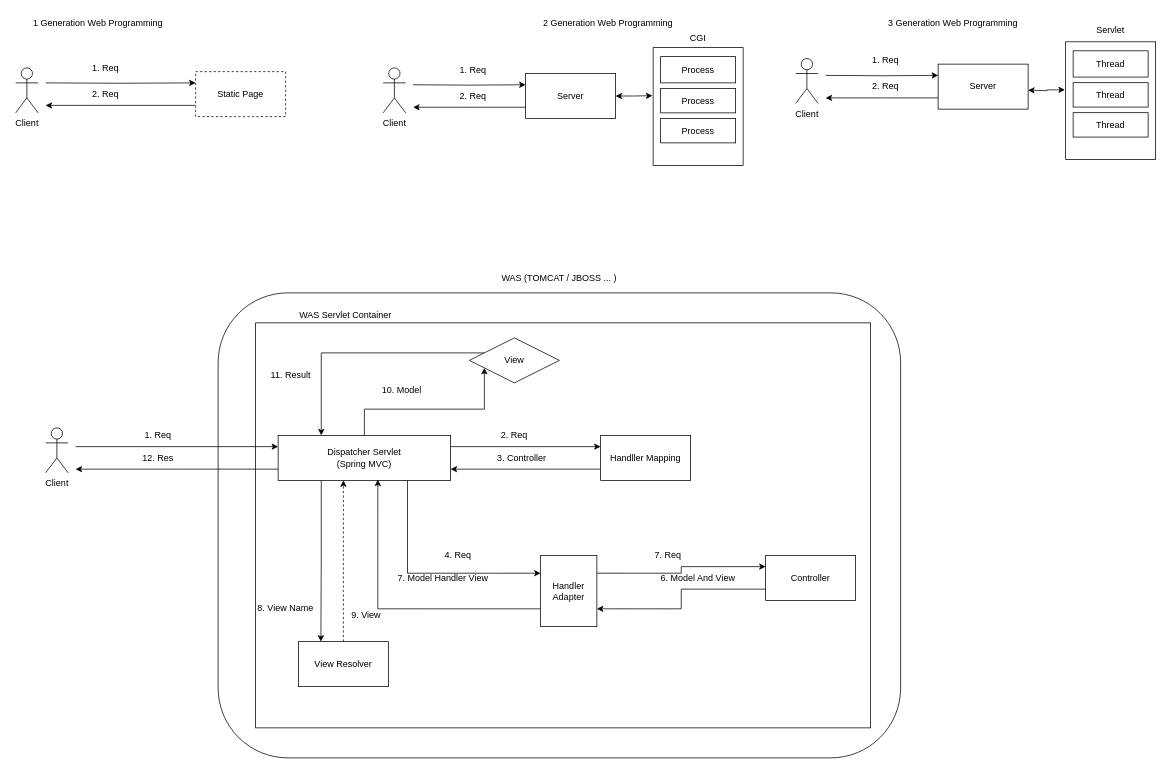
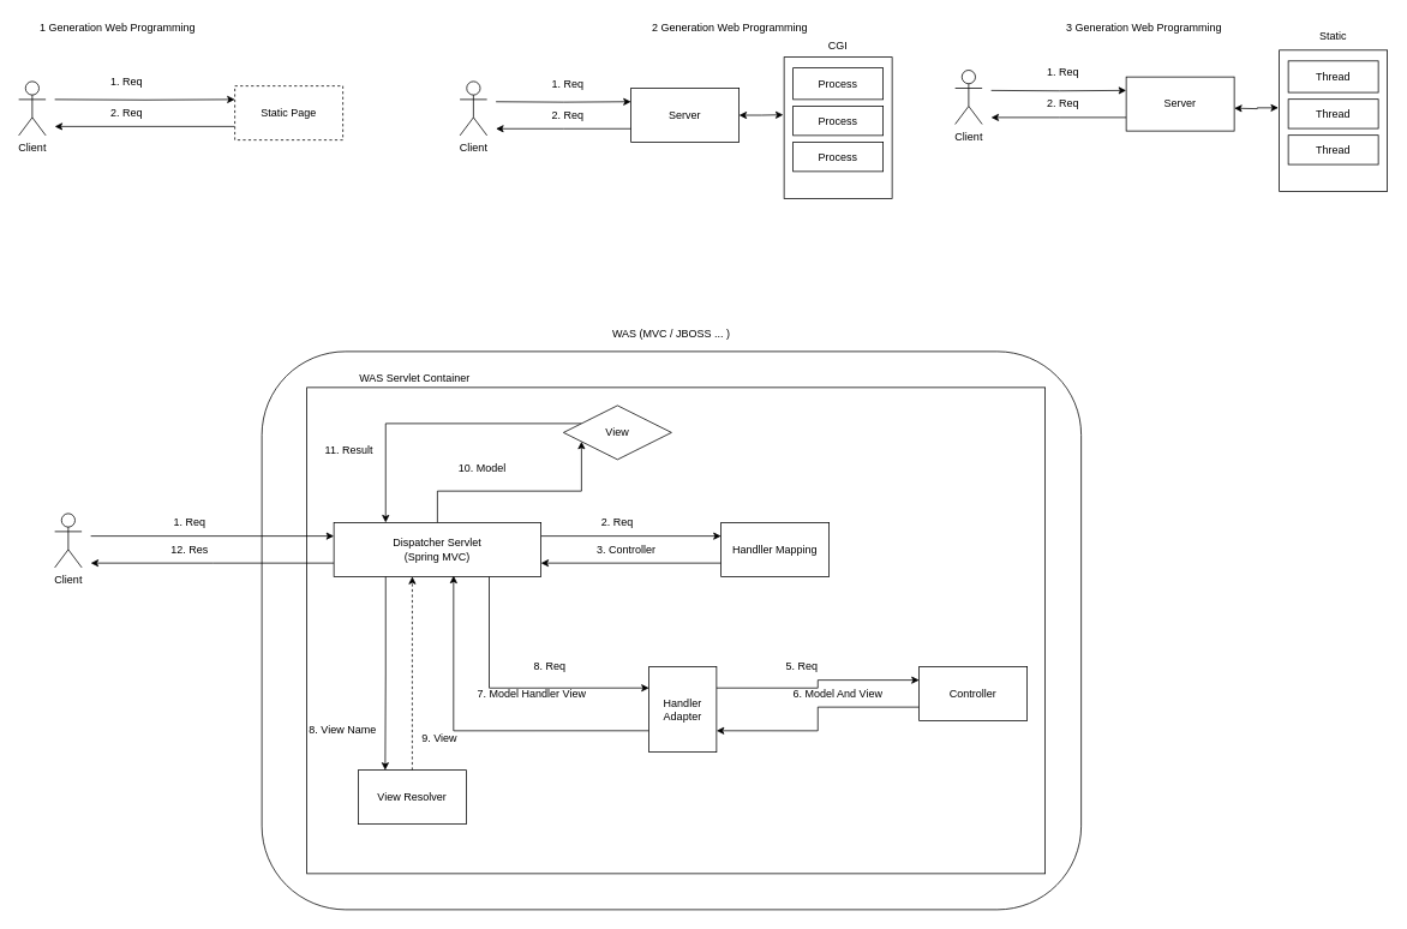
  <mxCell id="0" />
  <mxCell id="1" parent="0" />
  <mxCell id="2" value="" style="rounded=1;whiteSpace=wrap;html=1;" vertex="1" parent="1"><mxGeometry x="290" y="390" width="910" height="620" as="geometry" /></mxCell>
- <mxCell id="3" value="WAS (TOMCAT / JBOSS ... )" style="text;html=1;strokeColor=none;fillColor=none;align=center;verticalAlign=middle;whiteSpace=wrap;rounded=0;" vertex="1" parent="1"><mxGeometry x="560" y="360" width="370" height="20" as="geometry" /></mxCell>
+ <mxCell id="3" value="WAS (MVC / JBOSS ... )" style="text;html=1;strokeColor=none;fillColor=none;align=center;verticalAlign=middle;whiteSpace=wrap;rounded=0;" vertex="1" parent="1"><mxGeometry x="560" y="360" width="370" height="20" as="geometry" /></mxCell>
  <mxCell id="4" value="" style="rounded=0;whiteSpace=wrap;html=1;" vertex="1" parent="1"><mxGeometry x="340" y="430" width="820" height="540" as="geometry" /></mxCell>
  <mxCell id="5" value="WAS Servlet Container" style="text;html=1;strokeColor=none;fillColor=none;align=center;verticalAlign=middle;whiteSpace=wrap;rounded=0;" vertex="1" parent="1"><mxGeometry x="360" y="410" width="200" height="20" as="geometry" /></mxCell>
  <mxCell id="6" style="edgeStyle=orthogonalEdgeStyle;rounded=0;orthogonalLoop=1;jettySize=auto;html=1;exitX=0;exitY=0.75;exitDx=0;exitDy=0;" edge="1" parent="1" source="11"><mxGeometry relative="1" as="geometry"><mxPoint x="100" y="625" as="targetPoint" /></mxGeometry></mxCell>
  <mxCell id="7" style="edgeStyle=orthogonalEdgeStyle;rounded=0;orthogonalLoop=1;jettySize=auto;html=1;exitX=1;exitY=0.25;exitDx=0;exitDy=0;entryX=0;entryY=0.25;entryDx=0;entryDy=0;" edge="1" parent="1" source="11" target="18"><mxGeometry relative="1" as="geometry" /></mxCell>
  <mxCell id="8" style="edgeStyle=orthogonalEdgeStyle;rounded=0;orthogonalLoop=1;jettySize=auto;html=1;exitX=0.75;exitY=1;exitDx=0;exitDy=0;entryX=0;entryY=0.25;entryDx=0;entryDy=0;" edge="1" parent="1" source="11" target="24"><mxGeometry relative="1" as="geometry" /></mxCell>
  <mxCell id="9" style="edgeStyle=orthogonalEdgeStyle;rounded=0;orthogonalLoop=1;jettySize=auto;html=1;exitX=0.25;exitY=1;exitDx=0;exitDy=0;entryX=0.25;entryY=0;entryDx=0;entryDy=0;" edge="1" parent="1" source="11" target="32"><mxGeometry relative="1" as="geometry" /></mxCell>
  <mxCell id="10" style="edgeStyle=orthogonalEdgeStyle;rounded=0;orthogonalLoop=1;jettySize=auto;html=1;exitX=0.5;exitY=0;exitDx=0;exitDy=0;entryX=0;entryY=0.75;entryDx=0;entryDy=0;" edge="1" parent="1" source="11" target="36"><mxGeometry relative="1" as="geometry" /></mxCell>
  <mxCell id="11" value="" style="rounded=0;whiteSpace=wrap;html=1;" vertex="1" parent="1"><mxGeometry x="370" y="580" width="230" height="60" as="geometry" /></mxCell>
  <mxCell id="12" value="Dispatcher Servlet&lt;br&gt;(Spring MVC)" style="text;html=1;strokeColor=none;fillColor=none;align=center;verticalAlign=middle;whiteSpace=wrap;rounded=0;" vertex="1" parent="1"><mxGeometry x="380" y="590" width="210" height="40" as="geometry" /></mxCell>
  <mxCell id="13" value="Client" style="shape=umlActor;verticalLabelPosition=bottom;verticalAlign=top;html=1;outlineConnect=0;" vertex="1" parent="1"><mxGeometry x="60" y="570" width="30" height="60" as="geometry" /></mxCell>
  <mxCell id="14" value="" style="endArrow=classic;html=1;entryX=0;entryY=0.25;entryDx=0;entryDy=0;" edge="1" parent="1" target="11"><mxGeometry width="50" height="50" relative="1" as="geometry"><mxPoint x="100" y="595" as="sourcePoint" /><mxPoint x="250" y="600" as="targetPoint" /></mxGeometry></mxCell>
  <mxCell id="15" value="1. Req" style="text;html=1;strokeColor=none;fillColor=none;align=center;verticalAlign=middle;whiteSpace=wrap;rounded=0;" vertex="1" parent="1"><mxGeometry x="190" y="570" width="40" height="20" as="geometry" /></mxCell>
  <mxCell id="16" value="12. Res" style="text;html=1;strokeColor=none;fillColor=none;align=center;verticalAlign=middle;whiteSpace=wrap;rounded=0;" vertex="1" parent="1"><mxGeometry x="170" y="600" width="80" height="20" as="geometry" /></mxCell>
  <mxCell id="17" style="edgeStyle=orthogonalEdgeStyle;rounded=0;orthogonalLoop=1;jettySize=auto;html=1;exitX=0;exitY=0.75;exitDx=0;exitDy=0;entryX=1;entryY=0.75;entryDx=0;entryDy=0;" edge="1" parent="1" source="18" target="11"><mxGeometry relative="1" as="geometry" /></mxCell>
  <mxCell id="18" value="" style="rounded=0;whiteSpace=wrap;html=1;" vertex="1" parent="1"><mxGeometry x="800" y="580" width="120" height="60" as="geometry" /></mxCell>
  <mxCell id="19" value="Handller Mapping" style="text;html=1;strokeColor=none;fillColor=none;align=center;verticalAlign=middle;whiteSpace=wrap;rounded=0;" vertex="1" parent="1"><mxGeometry x="810" y="600" width="100" height="20" as="geometry" /></mxCell>
  <mxCell id="20" value="2. Req" style="text;html=1;strokeColor=none;fillColor=none;align=center;verticalAlign=middle;whiteSpace=wrap;rounded=0;" vertex="1" parent="1"><mxGeometry x="610" y="570" width="150" height="20" as="geometry" /></mxCell>
  <mxCell id="21" value="3. Controller" style="text;html=1;strokeColor=none;fillColor=none;align=center;verticalAlign=middle;whiteSpace=wrap;rounded=0;" vertex="1" parent="1"><mxGeometry x="610" y="600" width="170" height="20" as="geometry" /></mxCell>
  <mxCell id="22" style="edgeStyle=orthogonalEdgeStyle;rounded=0;orthogonalLoop=1;jettySize=auto;html=1;exitX=1;exitY=0.25;exitDx=0;exitDy=0;entryX=0;entryY=0.25;entryDx=0;entryDy=0;" edge="1" parent="1" source="24" target="27"><mxGeometry relative="1" as="geometry" /></mxCell>
  <mxCell id="23" style="edgeStyle=orthogonalEdgeStyle;rounded=0;orthogonalLoop=1;jettySize=auto;html=1;exitX=0;exitY=0.75;exitDx=0;exitDy=0;entryX=0.578;entryY=0.983;entryDx=0;entryDy=0;entryPerimeter=0;" edge="1" parent="1" source="24" target="11"><mxGeometry relative="1" as="geometry" /></mxCell>
  <mxCell id="24" value="Handler Adapter" style="rounded=0;whiteSpace=wrap;html=1;" vertex="1" parent="1"><mxGeometry x="720" y="740" width="75" height="95" as="geometry" /></mxCell>
- <mxCell id="25" value="4. Req" style="text;html=1;strokeColor=none;fillColor=none;align=center;verticalAlign=middle;whiteSpace=wrap;rounded=0;" vertex="1" parent="1"><mxGeometry x="590" y="730" width="40" height="20" as="geometry" /></mxCell>
+ <mxCell id="25" value="8. Req" style="text;html=1;strokeColor=none;fillColor=none;align=center;verticalAlign=middle;whiteSpace=wrap;rounded=0;" vertex="1" parent="1"><mxGeometry x="590" y="730" width="40" height="20" as="geometry" /></mxCell>
  <mxCell id="26" style="edgeStyle=orthogonalEdgeStyle;rounded=0;orthogonalLoop=1;jettySize=auto;html=1;exitX=0;exitY=0.75;exitDx=0;exitDy=0;entryX=1;entryY=0.75;entryDx=0;entryDy=0;" edge="1" parent="1" source="27" target="24"><mxGeometry relative="1" as="geometry" /></mxCell>
  <mxCell id="27" value="Controller" style="rounded=0;whiteSpace=wrap;html=1;" vertex="1" parent="1"><mxGeometry x="1020" y="740" width="120" height="60" as="geometry" /></mxCell>
- <mxCell id="28" value="7. Req" style="text;html=1;strokeColor=none;fillColor=none;align=center;verticalAlign=middle;whiteSpace=wrap;rounded=0;" vertex="1" parent="1"><mxGeometry x="870" y="730" width="40" height="20" as="geometry" /></mxCell>
+ <mxCell id="28" value="5. Req" style="text;html=1;strokeColor=none;fillColor=none;align=center;verticalAlign=middle;whiteSpace=wrap;rounded=0;" vertex="1" parent="1"><mxGeometry x="870" y="730" width="40" height="20" as="geometry" /></mxCell>
  <mxCell id="29" value="6. Model And View" style="text;html=1;strokeColor=none;fillColor=none;align=center;verticalAlign=middle;whiteSpace=wrap;rounded=0;" vertex="1" parent="1"><mxGeometry x="850" y="760" width="160" height="20" as="geometry" /></mxCell>
  <mxCell id="30" value="7. Model Handler View" style="text;html=1;strokeColor=none;fillColor=none;align=center;verticalAlign=middle;whiteSpace=wrap;rounded=0;" vertex="1" parent="1"><mxGeometry x="510" y="760" width="160" height="20" as="geometry" /></mxCell>
  <mxCell id="31" style="edgeStyle=orthogonalEdgeStyle;rounded=0;orthogonalLoop=1;jettySize=auto;html=1;exitX=0.5;exitY=0;exitDx=0;exitDy=0;entryX=0.367;entryY=1.25;entryDx=0;entryDy=0;entryPerimeter=0;dashed=1;" edge="1" parent="1" source="32" target="12"><mxGeometry relative="1" as="geometry" /></mxCell>
  <mxCell id="32" value="View Resolver" style="rounded=0;whiteSpace=wrap;html=1;" vertex="1" parent="1"><mxGeometry x="397" y="855" width="120" height="60" as="geometry" /></mxCell>
  <mxCell id="33" value="8. View Name" style="text;html=1;strokeColor=none;fillColor=none;align=center;verticalAlign=middle;whiteSpace=wrap;rounded=0;" vertex="1" parent="1"><mxGeometry x="340" y="800" width="80" height="20" as="geometry" /></mxCell>
  <mxCell id="34" value="9. View" style="text;html=1;strokeColor=none;fillColor=none;align=center;verticalAlign=middle;whiteSpace=wrap;rounded=0;" vertex="1" parent="1"><mxGeometry x="465" y="810" width="45" height="20" as="geometry" /></mxCell>
  <mxCell id="35" style="edgeStyle=orthogonalEdgeStyle;rounded=0;orthogonalLoop=1;jettySize=auto;html=1;exitX=0;exitY=0.25;exitDx=0;exitDy=0;entryX=0.25;entryY=0;entryDx=0;entryDy=0;" edge="1" parent="1" source="36" target="11"><mxGeometry relative="1" as="geometry" /></mxCell>
  <mxCell id="36" value="View" style="rhombus;whiteSpace=wrap;html=1;" vertex="1" parent="1"><mxGeometry x="625" y="450" width="120" height="60" as="geometry" /></mxCell>
  <mxCell id="37" value="10. Model" style="text;html=1;strokeColor=none;fillColor=none;align=center;verticalAlign=middle;whiteSpace=wrap;rounded=0;" vertex="1" parent="1"><mxGeometry x="500" y="510" width="70" height="20" as="geometry" /></mxCell>
  <mxCell id="38" value="11. Result" style="text;html=1;strokeColor=none;fillColor=none;align=center;verticalAlign=middle;whiteSpace=wrap;rounded=0;" vertex="1" parent="1"><mxGeometry x="350" y="490" width="74" height="20" as="geometry" /></mxCell>
  <mxCell id="39" value="1 Generation Web Programming" style="text;html=1;strokeColor=none;fillColor=none;align=center;verticalAlign=middle;whiteSpace=wrap;rounded=0;" vertex="1" parent="1"><mxGeometry x="20" y="20" width="220" height="20" as="geometry" /></mxCell>
  <mxCell id="40" style="edgeStyle=orthogonalEdgeStyle;rounded=0;orthogonalLoop=1;jettySize=auto;html=1;entryX=0;entryY=0.25;entryDx=0;entryDy=0;" edge="1" parent="1" target="43"><mxGeometry relative="1" as="geometry"><mxPoint x="60" y="110" as="sourcePoint" /></mxGeometry></mxCell>
  <mxCell id="41" value="Client" style="shape=umlActor;verticalLabelPosition=bottom;verticalAlign=top;html=1;outlineConnect=0;" vertex="1" parent="1"><mxGeometry x="20" y="90" width="30" height="60" as="geometry" /></mxCell>
  <mxCell id="42" style="edgeStyle=orthogonalEdgeStyle;rounded=0;orthogonalLoop=1;jettySize=auto;html=1;exitX=0;exitY=0.75;exitDx=0;exitDy=0;" edge="1" parent="1" source="43"><mxGeometry relative="1" as="geometry"><mxPoint x="60" y="140" as="targetPoint" /></mxGeometry></mxCell>
  <mxCell id="43" value="Static Page" style="rounded=0;whiteSpace=wrap;html=1;dashed=1;" vertex="1" parent="1"><mxGeometry x="260" y="95" width="120" height="60" as="geometry" /></mxCell>
  <mxCell id="44" value="1. Req" style="text;html=1;strokeColor=none;fillColor=none;align=center;verticalAlign=middle;whiteSpace=wrap;rounded=0;" vertex="1" parent="1"><mxGeometry x="120" y="80" width="40" height="20" as="geometry" /></mxCell>
  <mxCell id="45" value="2. Req" style="text;html=1;strokeColor=none;fillColor=none;align=center;verticalAlign=middle;whiteSpace=wrap;rounded=0;" vertex="1" parent="1"><mxGeometry x="120" y="115" width="40" height="20" as="geometry" /></mxCell>
  <mxCell id="46" value="2 Generation Web Programming" style="text;html=1;strokeColor=none;fillColor=none;align=center;verticalAlign=middle;whiteSpace=wrap;rounded=0;" vertex="1" parent="1"><mxGeometry x="670" y="20" width="280" height="20" as="geometry" /></mxCell>
  <mxCell id="47" value="Client" style="shape=umlActor;verticalLabelPosition=bottom;verticalAlign=top;html=1;outlineConnect=0;" vertex="1" parent="1"><mxGeometry x="510" y="90" width="30" height="60" as="geometry" /></mxCell>
  <mxCell id="48" style="edgeStyle=orthogonalEdgeStyle;rounded=0;orthogonalLoop=1;jettySize=auto;html=1;entryX=0;entryY=0.25;entryDx=0;entryDy=0;" edge="1" parent="1" target="51"><mxGeometry relative="1" as="geometry"><mxPoint x="550" y="112.5" as="sourcePoint" /></mxGeometry></mxCell>
  <mxCell id="49" style="edgeStyle=orthogonalEdgeStyle;rounded=0;orthogonalLoop=1;jettySize=auto;html=1;exitX=0;exitY=0.75;exitDx=0;exitDy=0;" edge="1" parent="1" source="51"><mxGeometry relative="1" as="geometry"><mxPoint x="550" y="142.5" as="targetPoint" /></mxGeometry></mxCell>
  <mxCell id="50" style="edgeStyle=orthogonalEdgeStyle;rounded=0;orthogonalLoop=1;jettySize=auto;html=1;exitX=1;exitY=0.5;exitDx=0;exitDy=0;entryX=-0.008;entryY=0.408;entryDx=0;entryDy=0;entryPerimeter=0;startArrow=classic;startFill=1;" edge="1" parent="1" source="51" target="54"><mxGeometry relative="1" as="geometry" /></mxCell>
  <mxCell id="51" value="Server" style="rounded=0;whiteSpace=wrap;html=1;" vertex="1" parent="1"><mxGeometry x="700" y="97.5" width="120" height="60" as="geometry" /></mxCell>
  <mxCell id="52" value="1. Req" style="text;html=1;strokeColor=none;fillColor=none;align=center;verticalAlign=middle;whiteSpace=wrap;rounded=0;" vertex="1" parent="1"><mxGeometry x="610" y="82.5" width="40" height="20" as="geometry" /></mxCell>
  <mxCell id="53" value="2. Req" style="text;html=1;strokeColor=none;fillColor=none;align=center;verticalAlign=middle;whiteSpace=wrap;rounded=0;" vertex="1" parent="1"><mxGeometry x="610" y="117.5" width="40" height="20" as="geometry" /></mxCell>
  <mxCell id="54" value="" style="rounded=0;whiteSpace=wrap;html=1;" vertex="1" parent="1"><mxGeometry x="870" y="63" width="120" height="157" as="geometry" /></mxCell>
  <mxCell id="55" value="Process" style="rounded=0;whiteSpace=wrap;html=1;" vertex="1" parent="1"><mxGeometry x="880" y="75" width="100" height="35" as="geometry" /></mxCell>
  <mxCell id="56" value="Process" style="rounded=0;whiteSpace=wrap;html=1;" vertex="1" parent="1"><mxGeometry x="880" y="117.5" width="100" height="32.5" as="geometry" /></mxCell>
  <mxCell id="57" value="Process" style="rounded=0;whiteSpace=wrap;html=1;" vertex="1" parent="1"><mxGeometry x="880" y="157.5" width="100" height="32.5" as="geometry" /></mxCell>
  <mxCell id="58" value="CGI" style="text;html=1;strokeColor=none;fillColor=none;align=center;verticalAlign=middle;whiteSpace=wrap;rounded=0;" vertex="1" parent="1"><mxGeometry x="910" y="40" width="40" height="20" as="geometry" /></mxCell>
  <mxCell id="59" value="3 Generation Web Programming" style="text;html=1;strokeColor=none;fillColor=none;align=center;verticalAlign=middle;whiteSpace=wrap;rounded=0;" vertex="1" parent="1"><mxGeometry x="1130" y="20" width="280" height="20" as="geometry" /></mxCell>
  <mxCell id="60" value="Client" style="shape=umlActor;verticalLabelPosition=bottom;verticalAlign=top;html=1;outlineConnect=0;" vertex="1" parent="1"><mxGeometry x="1060" y="77.5" width="30" height="60" as="geometry" /></mxCell>
  <mxCell id="61" style="edgeStyle=orthogonalEdgeStyle;rounded=0;orthogonalLoop=1;jettySize=auto;html=1;entryX=0;entryY=0.25;entryDx=0;entryDy=0;" edge="1" parent="1" target="63"><mxGeometry relative="1" as="geometry"><mxPoint x="1100" y="100" as="sourcePoint" /></mxGeometry></mxCell>
  <mxCell id="62" style="edgeStyle=orthogonalEdgeStyle;rounded=0;orthogonalLoop=1;jettySize=auto;html=1;exitX=0;exitY=0.75;exitDx=0;exitDy=0;" edge="1" parent="1" source="63"><mxGeometry relative="1" as="geometry"><mxPoint x="1100" y="130" as="targetPoint" /></mxGeometry></mxCell>
  <mxCell id="63" value="Server" style="rounded=0;whiteSpace=wrap;html=1;" vertex="1" parent="1"><mxGeometry x="1250" y="85" width="120" height="60" as="geometry" /></mxCell>
  <mxCell id="64" value="1. Req" style="text;html=1;strokeColor=none;fillColor=none;align=center;verticalAlign=middle;whiteSpace=wrap;rounded=0;" vertex="1" parent="1"><mxGeometry x="1160" y="70" width="40" height="20" as="geometry" /></mxCell>
  <mxCell id="65" value="2. Req" style="text;html=1;strokeColor=none;fillColor=none;align=center;verticalAlign=middle;whiteSpace=wrap;rounded=0;" vertex="1" parent="1"><mxGeometry x="1160" y="105" width="40" height="20" as="geometry" /></mxCell>
  <mxCell id="66" style="edgeStyle=orthogonalEdgeStyle;rounded=0;orthogonalLoop=1;jettySize=auto;html=1;exitX=1;exitY=0.5;exitDx=0;exitDy=0;entryX=-0.008;entryY=0.408;entryDx=0;entryDy=0;entryPerimeter=0;startArrow=classic;startFill=1;" edge="1" parent="1" target="67"><mxGeometry relative="1" as="geometry"><mxPoint x="1370" y="119.75" as="sourcePoint" /></mxGeometry></mxCell>
  <mxCell id="67" value="" style="rounded=0;whiteSpace=wrap;html=1;" vertex="1" parent="1"><mxGeometry x="1420" y="55.25" width="120" height="157" as="geometry" /></mxCell>
  <mxCell id="68" value="Thread" style="rounded=0;whiteSpace=wrap;html=1;" vertex="1" parent="1"><mxGeometry x="1430" y="67.25" width="100" height="35" as="geometry" /></mxCell>
  <mxCell id="69" value="Thread" style="rounded=0;whiteSpace=wrap;html=1;" vertex="1" parent="1"><mxGeometry x="1430" y="109.75" width="100" height="32.5" as="geometry" /></mxCell>
  <mxCell id="70" value="Thread" style="rounded=0;whiteSpace=wrap;html=1;" vertex="1" parent="1"><mxGeometry x="1430" y="149.75" width="100" height="32.5" as="geometry" /></mxCell>
- <mxCell id="71" value="Servlet" style="text;html=1;strokeColor=none;fillColor=none;align=center;verticalAlign=middle;whiteSpace=wrap;rounded=0;" vertex="1" parent="1"><mxGeometry x="1460" y="30" width="40" height="20" as="geometry" /></mxCell>
+ <mxCell id="71" value="Static" style="text;html=1;strokeColor=none;fillColor=none;align=center;verticalAlign=middle;whiteSpace=wrap;rounded=0;" vertex="1" parent="1"><mxGeometry x="1460" y="30" width="40" height="20" as="geometry" /></mxCell>
